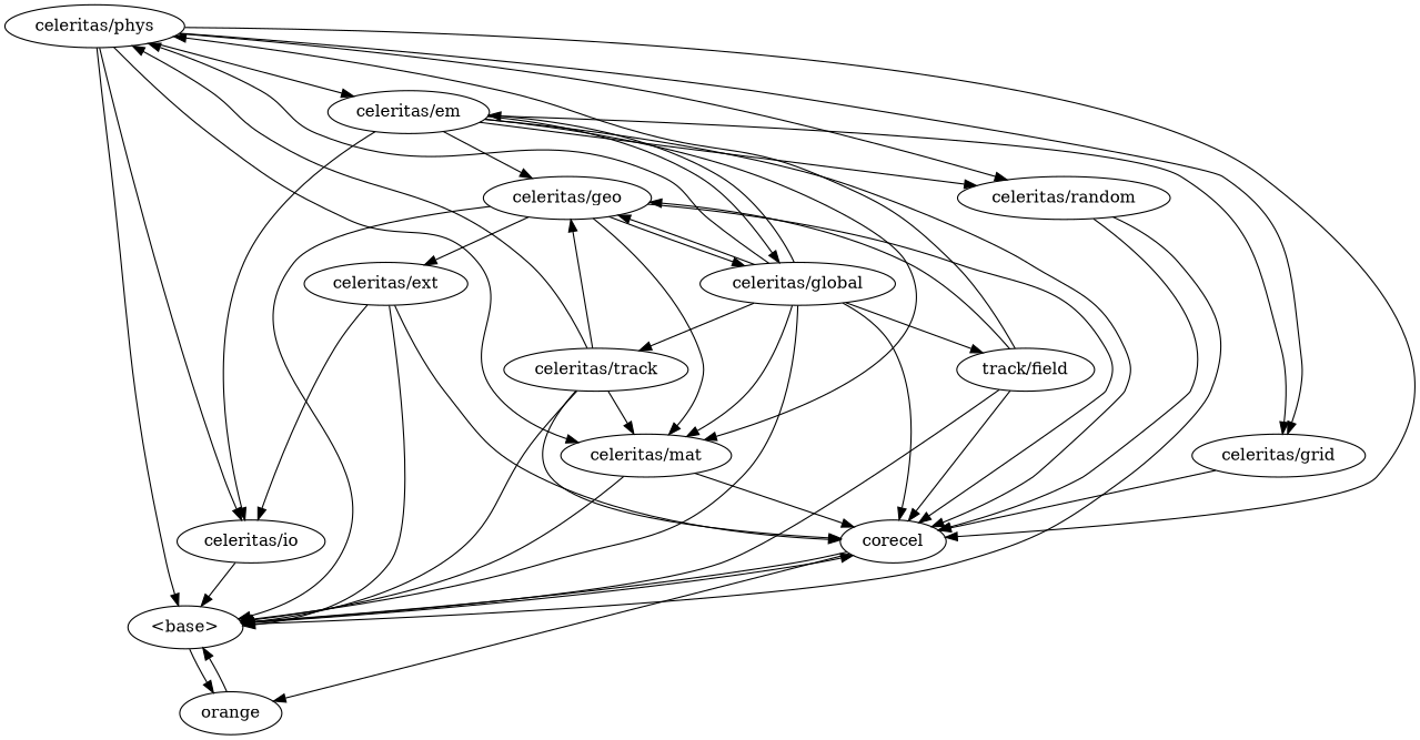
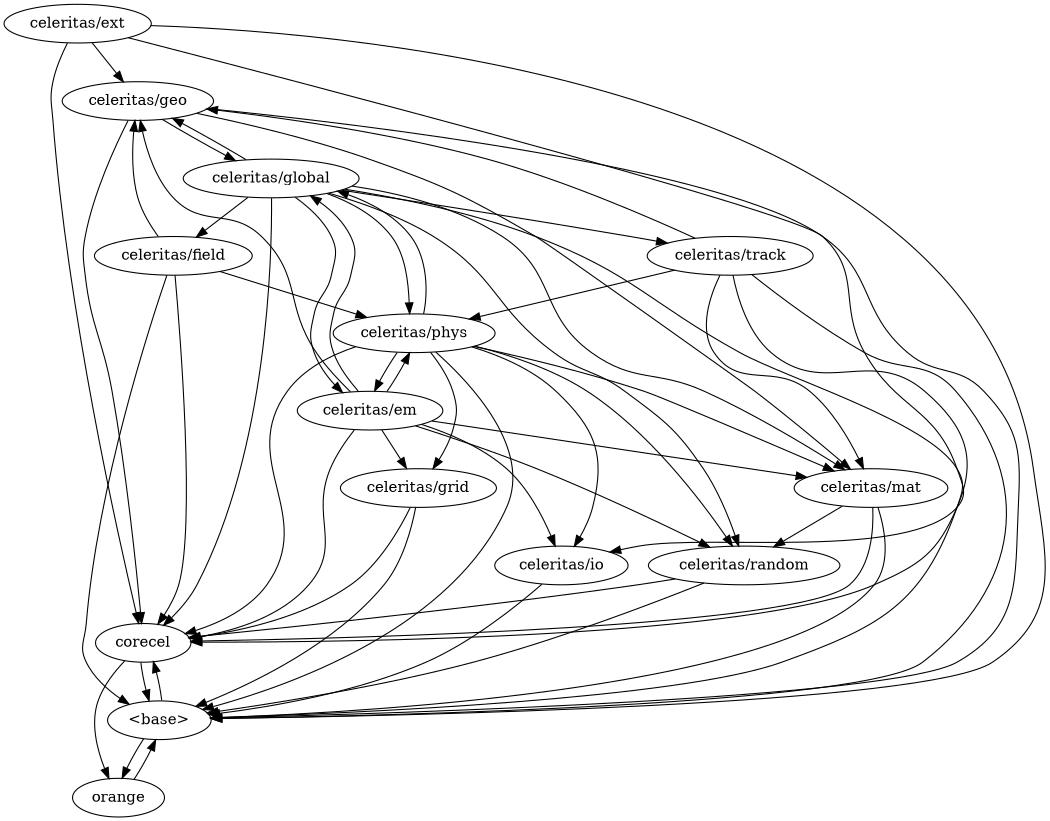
  digraph {
    edge [weight=0.091]
    corecel
    "<base>"
    orange
    "celeritas/ext"
    "celeritas/io"
-   "celeritas/field" [label="track/field"]
+   "celeritas/field"
    "celeritas/geo"
    "celeritas/phys"
    "celeritas/mat"
    "celeritas/global"
    "celeritas/em"
    "celeritas/grid"
    "celeritas/random"
    "celeritas/track"
    corecel -> "<base>" [weight=0.249]
    corecel -> orange [weight=0.104]
    "<base>" -> corecel [weight=0.138]
    "<base>" -> orange [weight=0.100]
    orange -> "<base>" [weight=0.150]
    "celeritas/ext" -> corecel [weight=0.157]
    "celeritas/ext" -> "<base>" [weight=0.266]
    "celeritas/ext" -> "celeritas/io" [weight=0.389]
    "celeritas/io" -> "<base>" [weight=0.400]
    "celeritas/field" -> corecel [weight=0.144]
    "celeritas/field" -> "<base>" [weight=0.156]
    "celeritas/field" -> "celeritas/geo" [weight=0.571]
    "celeritas/field" -> "celeritas/phys" [weight=0.143]
    "celeritas/geo" -> corecel [weight=0.300]
    "celeritas/geo" -> "<base>" [weight=0.195]
-   "celeritas/geo" -> "celeritas/ext" [weight=0.500]
+   "celeritas/ext" -> "celeritas/geo" [weight=0.500]
    "celeritas/geo" -> "celeritas/mat" [weight=0.200]
    "celeritas/geo" -> "celeritas/global" [weight=0.625]
    "celeritas/phys" -> corecel [weight=0.105]
    "celeritas/phys" -> "<base>" [weight=0.121]
    "celeritas/phys" -> "celeritas/io" [weight=0.125]
    "celeritas/phys" -> "celeritas/mat" [weight=0.098]
+   "celeritas/phys" -> "celeritas/global" [weight=0.291]
    "celeritas/phys" -> "celeritas/em" [weight=0.069]
    "celeritas/phys" -> "celeritas/grid" [weight=0.101]
    "celeritas/phys" -> "celeritas/random" [weight=0.104]
    "celeritas/mat" -> corecel [weight=0.089]
    "celeritas/mat" -> "<base>" [weight=0.132]
+   "celeritas/mat" -> "celeritas/random" [weight=0.143]
    "celeritas/global" -> corecel [weight=0.177]
    "celeritas/global" -> "<base>" [weight=0.184]
    "celeritas/global" -> "celeritas/field"
    "celeritas/global" -> "celeritas/geo"
    "celeritas/global" -> "celeritas/phys"
    "celeritas/global" -> "celeritas/mat"
    "celeritas/global" -> "celeritas/em"
+   "celeritas/global" -> "celeritas/random"
    "celeritas/global" -> "celeritas/track" [weight=0.172]
    "celeritas/em" -> corecel [weight=0.066]
    "celeritas/em" -> "celeritas/io" [weight=0.178]
    "celeritas/em" -> "celeritas/geo" [weight=0.074]
+   "celeritas/em" -> "celeritas/phys" [weight=0.197]
    "celeritas/em" -> "celeritas/mat" [weight=0.148]
    "celeritas/em" -> "celeritas/global" [weight=0.234]
    "celeritas/em" -> "celeritas/grid" [weight=0.120]
    "celeritas/em" -> "celeritas/random" [weight=0.121]
    "celeritas/grid" -> corecel [weight=0.118]
+   "celeritas/grid" -> "<base>" [weight=0.168]
    "celeritas/random" -> corecel [weight=0.120]
    "celeritas/random" -> "<base>" [weight=0.151]
    "celeritas/track" -> corecel [weight=0.090]
    "celeritas/track" -> "<base>" [weight=0.104]
    "celeritas/track" -> "celeritas/geo" [weight=0.123]
    "celeritas/track" -> "celeritas/phys" [weight=0.170]
    "celeritas/track" -> "celeritas/mat" [weight=0.100]
  }
